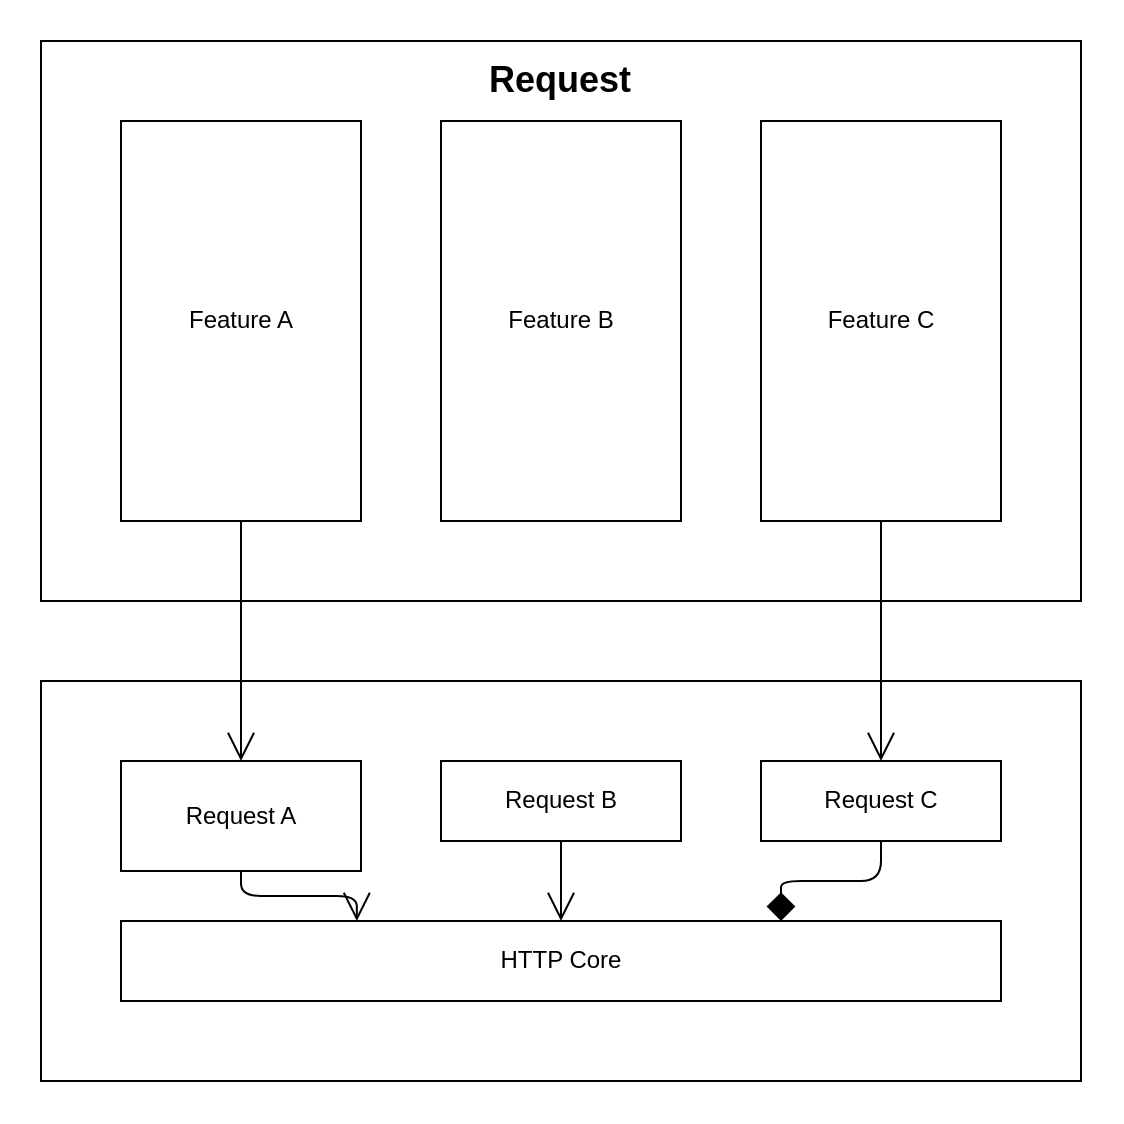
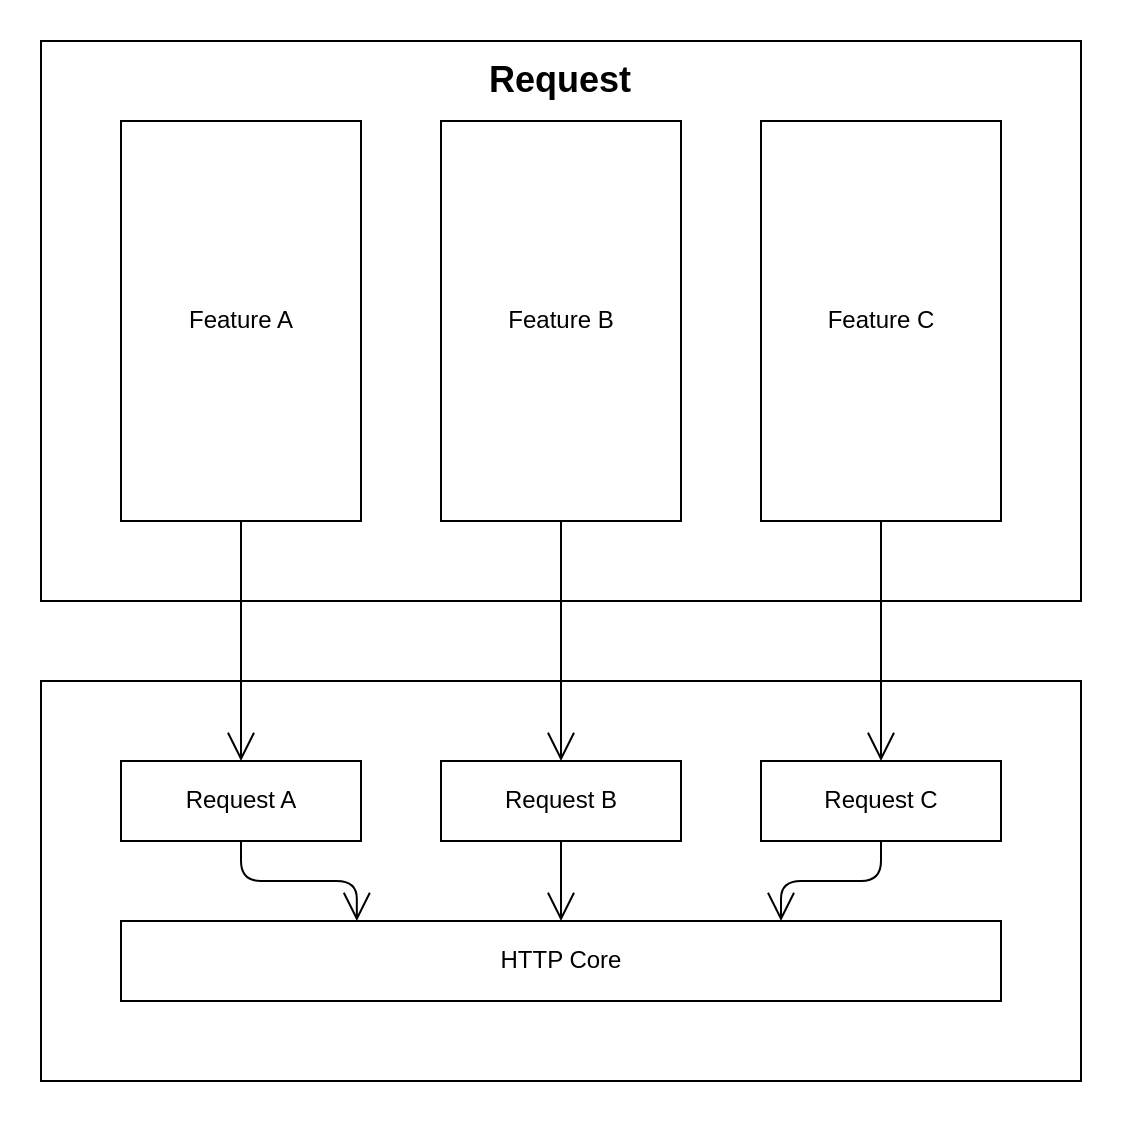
  <mxCell id="0" />
  <mxCell id="1" parent="0" />
  <mxCell id="2" value="" style="rounded=0;whiteSpace=wrap;html=1;" vertex="1" parent="1"><mxGeometry x="20" y="20" width="520" height="280" as="geometry" /></mxCell>
  <mxCell id="3" value="" style="rounded=0;whiteSpace=wrap;html=1;" vertex="1" parent="1"><mxGeometry x="20" y="340" width="520" height="200" as="geometry" /></mxCell>
- <mxCell id="4" value="Request A" style="html=1;" vertex="1" parent="1"><mxGeometry x="60" y="380" width="120" height="55" as="geometry" /></mxCell>
+ <mxCell id="4" value="Request A" style="html=1;" vertex="1" parent="1"><mxGeometry x="60" y="380" width="120" height="40" as="geometry" /></mxCell>
  <mxCell id="5" value="Request B" style="html=1;" vertex="1" parent="1"><mxGeometry x="220" y="380" width="120" height="40" as="geometry" /></mxCell>
  <mxCell id="6" value="Request C" style="html=1;" vertex="1" parent="1"><mxGeometry x="380" y="380" width="120" height="40" as="geometry" /></mxCell>
  <mxCell id="7" value="HTTP Core" style="html=1;" vertex="1" parent="1"><mxGeometry x="60" y="460" width="440" height="40" as="geometry" /></mxCell>
  <mxCell id="8" value="Feature A" style="html=1;" vertex="1" parent="1"><mxGeometry x="60" y="60" width="120" height="200" as="geometry" /></mxCell>
  <mxCell id="9" value="Feature B" style="html=1;" vertex="1" parent="1"><mxGeometry x="220" y="60" width="120" height="200" as="geometry" /></mxCell>
  <mxCell id="10" value="Feature C" style="html=1;" vertex="1" parent="1"><mxGeometry x="380" y="60" width="120" height="200" as="geometry" /></mxCell>
  <mxCell id="11" value="" style="endArrow=open;endFill=1;endSize=12;html=1;exitX=0.5;exitY=1;exitDx=0;exitDy=0;entryX=0.5;entryY=0;entryDx=0;entryDy=0;" edge="1" parent="1" source="8" target="4"><mxGeometry width="160" relative="1" as="geometry"><mxPoint x="620" y="140" as="sourcePoint" /><mxPoint x="780" y="140" as="targetPoint" /></mxGeometry></mxCell>
+ <mxCell id="12" value="" style="endArrow=open;endFill=1;endSize=12;html=1;exitX=0.5;exitY=1;exitDx=0;exitDy=0;entryX=0.5;entryY=0;entryDx=0;entryDy=0;" edge="1" parent="1" source="9" target="5"><mxGeometry width="160" relative="1" as="geometry"><mxPoint x="570" y="320" as="sourcePoint" /><mxPoint x="730" y="320" as="targetPoint" /></mxGeometry></mxCell>
  <mxCell id="13" value="" style="endArrow=open;endFill=1;endSize=12;html=1;exitX=0.5;exitY=1;exitDx=0;exitDy=0;entryX=0.5;entryY=0;entryDx=0;entryDy=0;" edge="1" parent="1" source="10" target="6"><mxGeometry width="160" relative="1" as="geometry"><mxPoint x="590" y="320" as="sourcePoint" /><mxPoint x="750" y="320" as="targetPoint" /></mxGeometry></mxCell>
  <mxCell id="14" value="Request" style="text;html=1;strokeColor=none;fillColor=none;align=center;verticalAlign=middle;whiteSpace=wrap;rounded=0;autosize=1;fontStyle=1;fontSize=18;" vertex="1" parent="1"><mxGeometry x="225" y="25" width="110" height="30" as="geometry" /></mxCell>
  <mxCell id="15" value="" style="endArrow=open;endFill=1;endSize=12;html=1;fontSize=18;exitX=0.5;exitY=1;exitDx=0;exitDy=0;entryX=0.268;entryY=0;entryDx=0;entryDy=0;entryPerimeter=0;edgeStyle=orthogonalEdgeStyle;" edge="1" parent="1" source="4" target="7"><mxGeometry width="160" relative="1" as="geometry"><mxPoint x="100" y="610" as="sourcePoint" /><mxPoint x="260" y="610" as="targetPoint" /></mxGeometry></mxCell>
  <mxCell id="16" value="" style="endArrow=open;endFill=1;endSize=12;html=1;fontSize=18;exitX=0.5;exitY=1;exitDx=0;exitDy=0;entryX=0.5;entryY=0;entryDx=0;entryDy=0;" edge="1" parent="1" source="5" target="7"><mxGeometry width="160" relative="1" as="geometry"><mxPoint x="410" y="640" as="sourcePoint" /><mxPoint x="570" y="640" as="targetPoint" /></mxGeometry></mxCell>
- <mxCell id="17" value="" style="endArrow=diamond;endFill=1;endSize=12;html=1;fontSize=18;exitX=0.5;exitY=1;exitDx=0;exitDy=0;entryX=0.75;entryY=0;entryDx=0;entryDy=0;edgeStyle=orthogonalEdgeStyle;" edge="1" parent="1" source="6" target="7"><mxGeometry width="160" relative="1" as="geometry"><mxPoint x="480" y="600" as="sourcePoint" /><mxPoint x="640" y="600" as="targetPoint" /></mxGeometry></mxCell>
+ <mxCell id="17" value="" style="endArrow=open;endFill=1;endSize=12;html=1;fontSize=18;exitX=0.5;exitY=1;exitDx=0;exitDy=0;entryX=0.75;entryY=0;entryDx=0;entryDy=0;edgeStyle=orthogonalEdgeStyle;" edge="1" parent="1" source="6" target="7"><mxGeometry width="160" relative="1" as="geometry"><mxPoint x="480" y="600" as="sourcePoint" /><mxPoint x="640" y="600" as="targetPoint" /></mxGeometry></mxCell>
